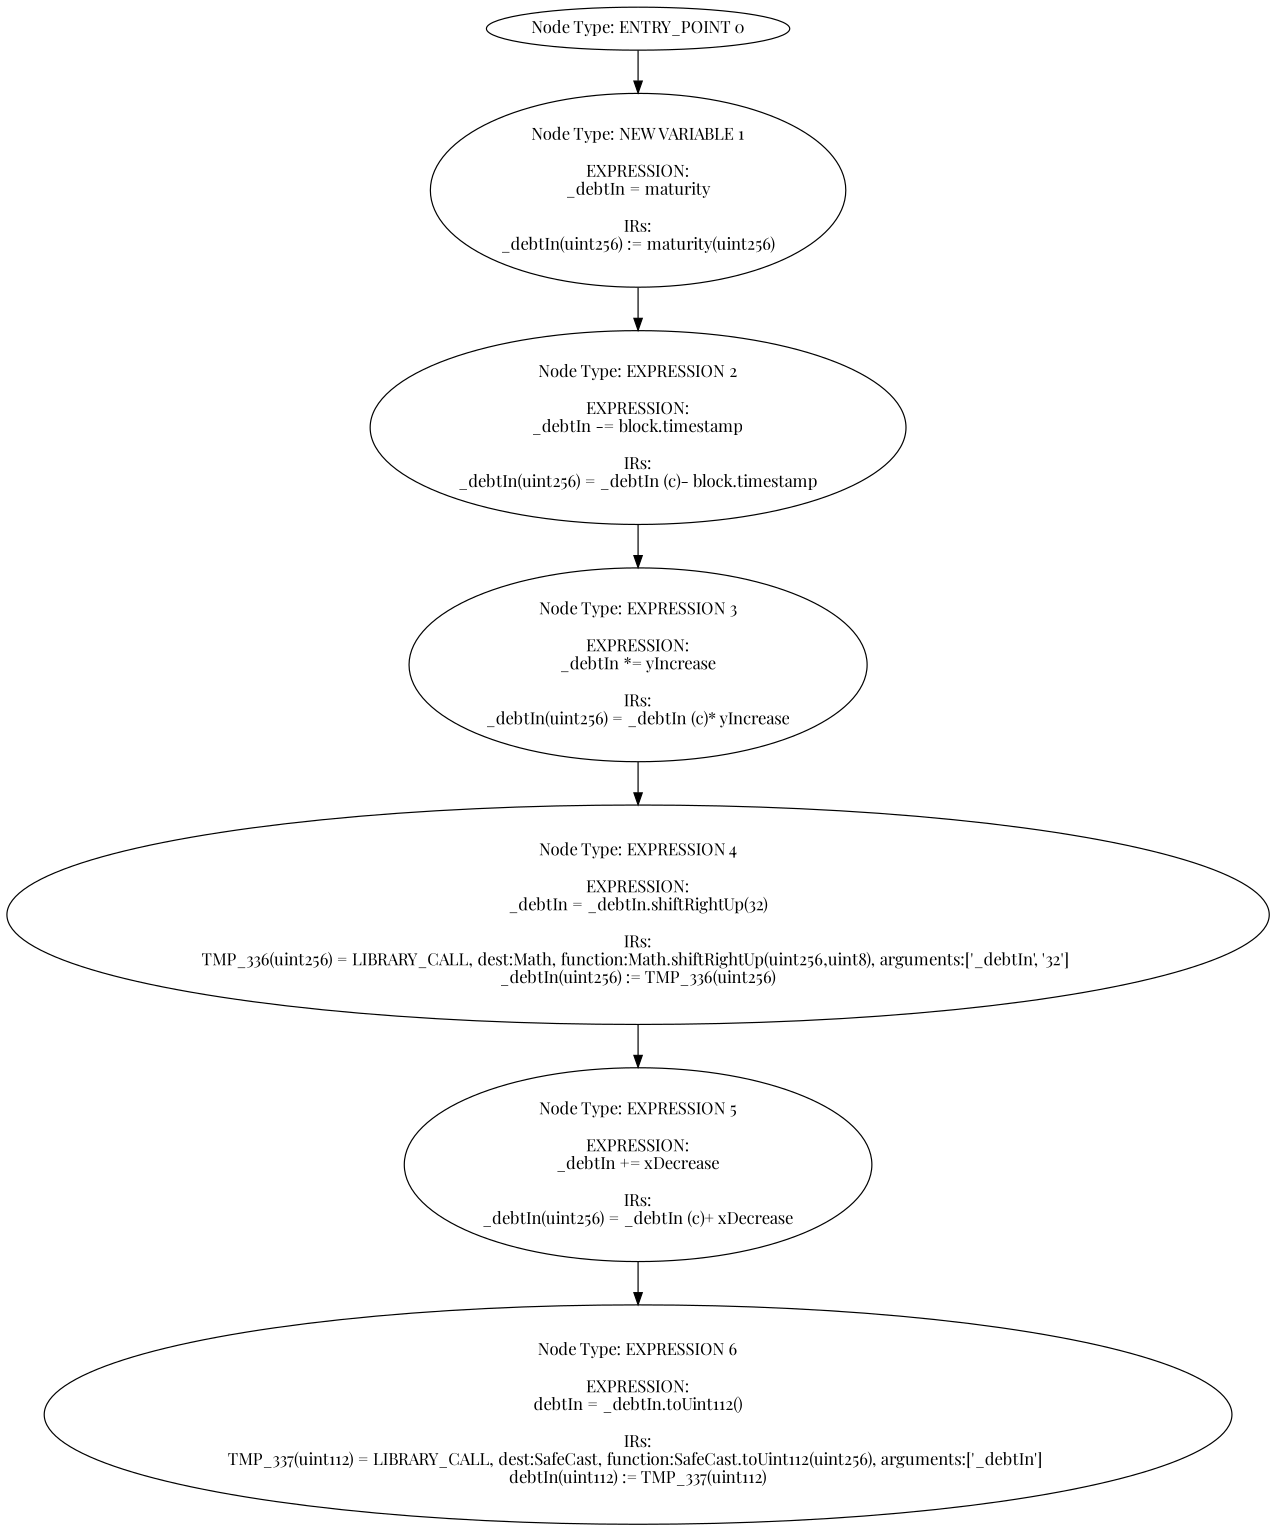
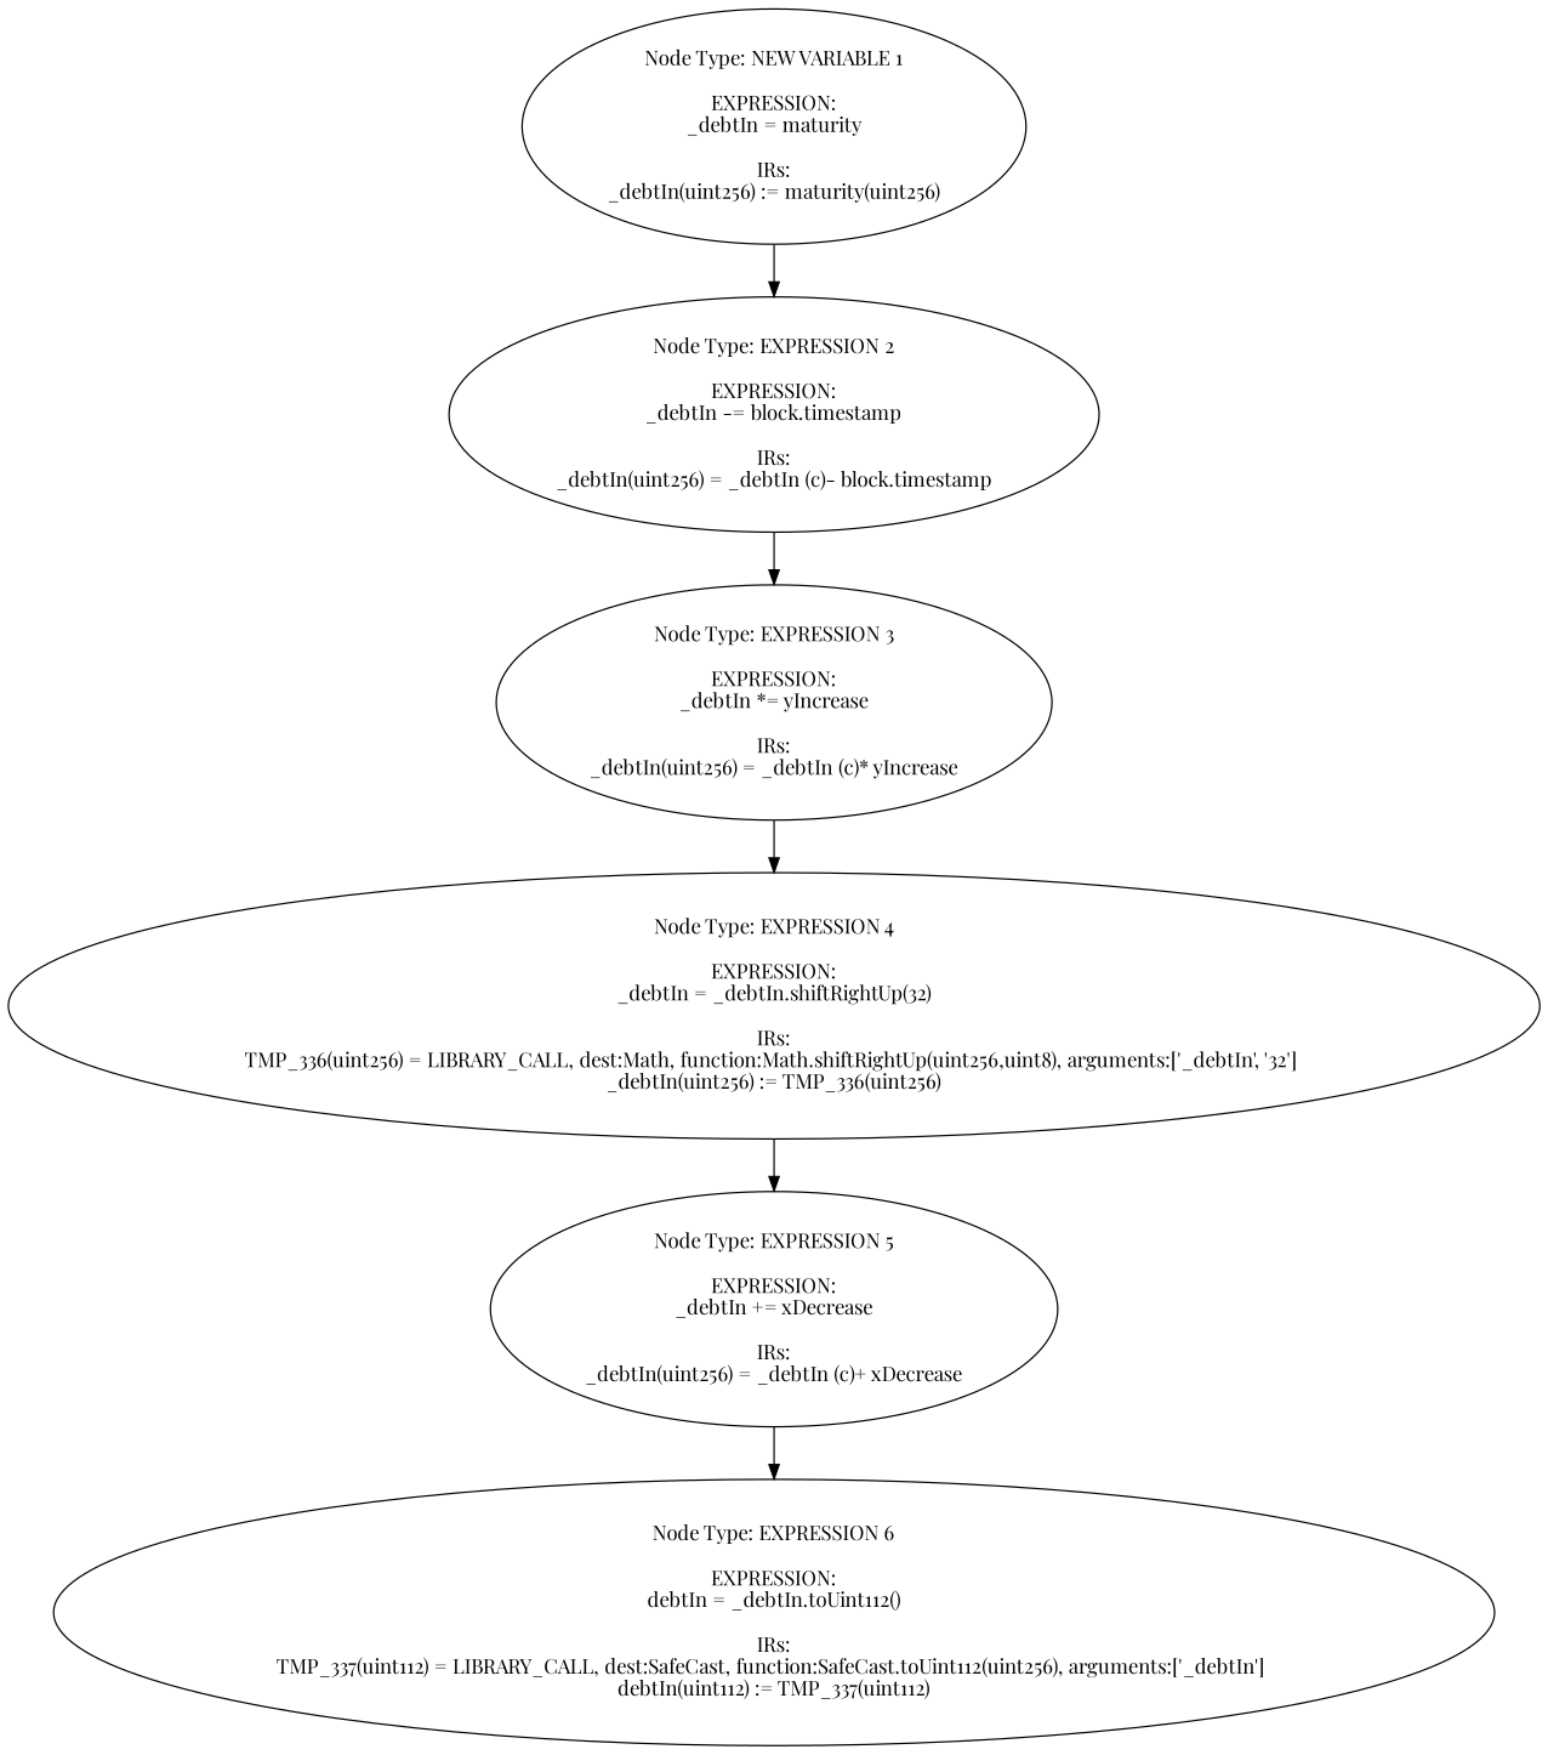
  digraph {
    fontname="Playfair Display"
    node [fontname="Playfair Display"]
    edge [fontname="Playfair Display"]
-   n1 [label="Node Type: ENTRY_POINT 0\n"]
    n2 [label="Node Type: NEW VARIABLE 1\n\nEXPRESSION:\n_debtIn = maturity\n\nIRs:\n_debtIn(uint256) := maturity(uint256)"]
    n3 [label="Node Type: EXPRESSION 2\n\nEXPRESSION:\n_debtIn -= block.timestamp\n\nIRs:\n_debtIn(uint256) = _debtIn (c)- block.timestamp"]
    n4 [label="Node Type: EXPRESSION 3\n\nEXPRESSION:\n_debtIn *= yIncrease\n\nIRs:\n_debtIn(uint256) = _debtIn (c)* yIncrease"]
    n5 [label="Node Type: EXPRESSION 4\n\nEXPRESSION:\n_debtIn = _debtIn.shiftRightUp(32)\n\nIRs:\nTMP_336(uint256) = LIBRARY_CALL, dest:Math, function:Math.shiftRightUp(uint256,uint8), arguments:['_debtIn', '32'] \n_debtIn(uint256) := TMP_336(uint256)"]
    n6 [label="Node Type: EXPRESSION 5\n\nEXPRESSION:\n_debtIn += xDecrease\n\nIRs:\n_debtIn(uint256) = _debtIn (c)+ xDecrease"]
    n7 [label="Node Type: EXPRESSION 6\n\nEXPRESSION:\ndebtIn = _debtIn.toUint112()\n\nIRs:\nTMP_337(uint112) = LIBRARY_CALL, dest:SafeCast, function:SafeCast.toUint112(uint256), arguments:['_debtIn'] \ndebtIn(uint112) := TMP_337(uint112)"]
-   n1 -> n2
    n2 -> n3
    n3 -> n4
    n4 -> n5
    n5 -> n6
    n6 -> n7
  }
